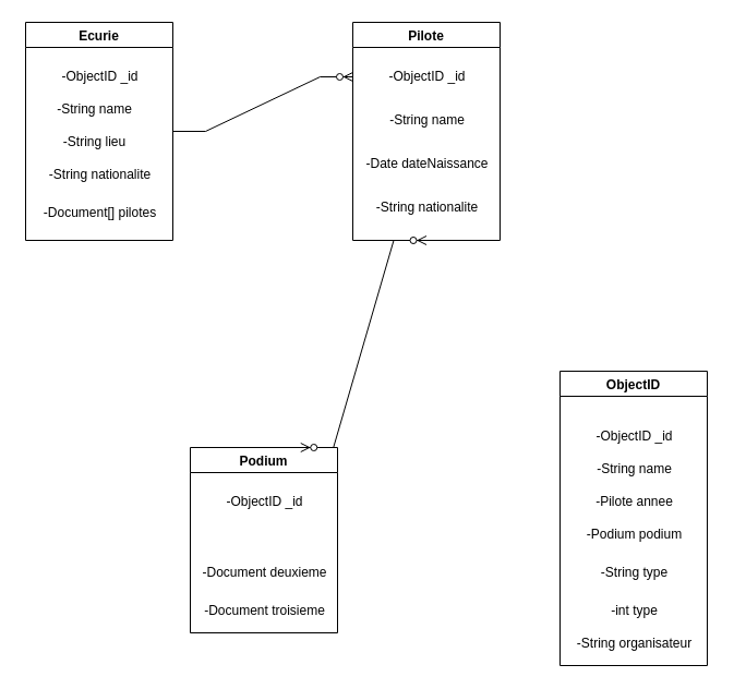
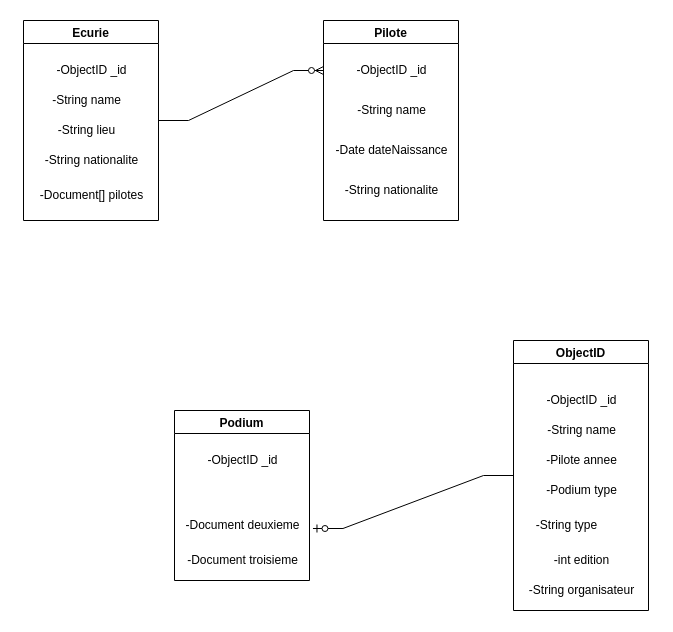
  <mxCell id="0" />
  <mxCell id="1" parent="0" />
  <mxCell id="2" value="Pilote" style="swimlane;" vertex="1" parent="1"><mxGeometry x="323" y="20" width="135" height="200" as="geometry" /></mxCell>
  <mxCell id="3" value="-String name" style="text;html=1;align=center;verticalAlign=middle;resizable=0;points=[];autosize=1;strokeColor=none;fillColor=none;" vertex="1" parent="2"><mxGeometry x="22.5" y="80" width="90" height="20" as="geometry" /></mxCell>
  <mxCell id="4" value="-Date dateNaissance" style="text;html=1;align=center;verticalAlign=middle;resizable=0;points=[];autosize=1;strokeColor=none;fillColor=none;" vertex="1" parent="2"><mxGeometry x="-2.5" y="120" width="140" height="20" as="geometry" /></mxCell>
  <mxCell id="5" value="-String nationalite" style="text;html=1;align=center;verticalAlign=middle;resizable=0;points=[];autosize=1;strokeColor=none;fillColor=none;" vertex="1" parent="2"><mxGeometry x="2.5" y="160" width="130" height="20" as="geometry" /></mxCell>
  <mxCell id="6" value="-ObjectID _id" style="text;html=1;align=center;verticalAlign=middle;resizable=0;points=[];autosize=1;strokeColor=none;fillColor=none;" vertex="1" parent="2"><mxGeometry x="17.5" y="40" width="100" height="20" as="geometry" /></mxCell>
  <mxCell id="7" value="ObjectID" style="swimlane;" vertex="1" parent="1"><mxGeometry x="513" y="340" width="135" height="270" as="geometry" /></mxCell>
  <mxCell id="8" value="-String name" style="text;html=1;align=center;verticalAlign=middle;resizable=0;points=[];autosize=1;strokeColor=none;fillColor=none;" vertex="1" parent="7"><mxGeometry x="22.5" y="80" width="90" height="20" as="geometry" /></mxCell>
  <mxCell id="9" value="-Pilote annee" style="text;html=1;align=center;verticalAlign=middle;resizable=0;points=[];autosize=1;strokeColor=none;fillColor=none;" vertex="1" parent="7"><mxGeometry x="12.5" y="110" width="110" height="20" as="geometry" /></mxCell>
- <mxCell id="10" value="-Podium podium" style="text;html=1;align=center;verticalAlign=middle;resizable=0;points=[];autosize=1;strokeColor=none;fillColor=none;" vertex="1" parent="7"><mxGeometry x="12.5" y="140" width="110" height="20" as="geometry" /></mxCell>
- <mxCell id="11" value="-int type" style="text;html=1;align=center;verticalAlign=middle;resizable=0;points=[];autosize=1;strokeColor=none;fillColor=none;" vertex="1" parent="7"><mxGeometry x="27.5" y="210" width="80" height="20" as="geometry" /></mxCell>
+ <mxCell id="10" value="-Podium type" style="text;html=1;align=center;verticalAlign=middle;resizable=0;points=[];autosize=1;strokeColor=none;fillColor=none;" vertex="1" parent="7"><mxGeometry x="12.5" y="140" width="110" height="20" as="geometry" /></mxCell>
+ <mxCell id="11" value="-int edition" style="text;html=1;align=center;verticalAlign=middle;resizable=0;points=[];autosize=1;strokeColor=none;fillColor=none;" vertex="1" parent="7"><mxGeometry x="27.5" y="210" width="80" height="20" as="geometry" /></mxCell>
  <mxCell id="12" value="-String organisateur" style="text;html=1;align=center;verticalAlign=middle;resizable=0;points=[];autosize=1;strokeColor=none;fillColor=none;" vertex="1" parent="7"><mxGeometry x="-2.5" y="240" width="140" height="20" as="geometry" /></mxCell>
- <mxCell id="13" value="-String type" style="text;html=1;align=center;verticalAlign=middle;resizable=0;points=[];autosize=1;strokeColor=none;fillColor=none;" vertex="1" parent="7"><mxGeometry x="22.5" y="175" width="90" height="20" as="geometry" /></mxCell>
+ <mxCell id="13" value="-String type" style="text;html=1;align=center;verticalAlign=middle;resizable=0;points=[];autosize=1;strokeColor=none;fillColor=none;" vertex="1" parent="7"><mxGeometry x="7.5" y="175" width="90" height="20" as="geometry" /></mxCell>
  <mxCell id="14" value="-ObjectID _id" style="text;html=1;align=center;verticalAlign=middle;resizable=0;points=[];autosize=1;strokeColor=none;fillColor=none;" vertex="1" parent="7"><mxGeometry x="17.5" y="50" width="100" height="20" as="geometry" /></mxCell>
  <mxCell id="15" value="Ecurie" style="swimlane;" vertex="1" parent="1"><mxGeometry x="23" y="20" width="135" height="200" as="geometry" /></mxCell>
  <mxCell id="16" value="-String name" style="text;html=1;align=center;verticalAlign=middle;resizable=0;points=[];autosize=1;strokeColor=none;fillColor=none;" vertex="1" parent="15"><mxGeometry x="17.5" y="70" width="90" height="20" as="geometry" /></mxCell>
  <mxCell id="17" value="-String lieu" style="text;html=1;align=center;verticalAlign=middle;resizable=0;points=[];autosize=1;strokeColor=none;fillColor=none;" vertex="1" parent="15"><mxGeometry x="22.5" y="100" width="80" height="20" as="geometry" /></mxCell>
  <mxCell id="18" value="-Document[] pilotes" style="text;html=1;align=center;verticalAlign=middle;resizable=0;points=[];autosize=1;strokeColor=none;fillColor=none;" vertex="1" parent="15"><mxGeometry x="-2.5" y="164.5" width="140" height="20" as="geometry" /></mxCell>
  <mxCell id="19" value="-String nationalite" style="text;html=1;align=center;verticalAlign=middle;resizable=0;points=[];autosize=1;strokeColor=none;fillColor=none;" vertex="1" parent="15"><mxGeometry x="2.5" y="130" width="130" height="20" as="geometry" /></mxCell>
  <mxCell id="20" value="-ObjectID _id" style="text;html=1;align=center;verticalAlign=middle;resizable=0;points=[];autosize=1;strokeColor=none;fillColor=none;" vertex="1" parent="15"><mxGeometry x="17.5" y="40" width="100" height="20" as="geometry" /></mxCell>
  <mxCell id="21" value="Podium" style="swimlane;" vertex="1" parent="1"><mxGeometry x="174" y="410" width="135" height="170" as="geometry" /></mxCell>
  <mxCell id="22" value="-Document deuxieme" style="text;html=1;align=center;verticalAlign=middle;resizable=0;points=[];autosize=1;strokeColor=none;fillColor=none;" vertex="1" parent="21"><mxGeometry x="-2.5" y="105" width="140" height="20" as="geometry" /></mxCell>
  <mxCell id="23" value="-Document troisieme" style="text;html=1;align=center;verticalAlign=middle;resizable=0;points=[];autosize=1;strokeColor=none;fillColor=none;" vertex="1" parent="21"><mxGeometry x="-2.5" y="140" width="140" height="20" as="geometry" /></mxCell>
  <mxCell id="24" value="-ObjectID _id" style="text;html=1;align=center;verticalAlign=middle;resizable=0;points=[];autosize=1;strokeColor=none;fillColor=none;" vertex="1" parent="21"><mxGeometry x="17.5" y="40" width="100" height="20" as="geometry" /></mxCell>
  <mxCell id="25" value="" style="edgeStyle=entityRelationEdgeStyle;fontSize=12;html=1;endArrow=ERzeroToMany;endFill=1;rounded=0;entryX=0;entryY=0.25;entryDx=0;entryDy=0;exitX=1;exitY=0.5;exitDx=0;exitDy=0;" edge="1" parent="1" source="15" target="2"><mxGeometry width="100" height="100" relative="1" as="geometry"><mxPoint x="158" y="525" as="sourcePoint" /><mxPoint x="258" y="425" as="targetPoint" /></mxGeometry></mxCell>
- <mxCell id="26" value="" style="edgeStyle=entityRelationEdgeStyle;fontSize=12;html=1;endArrow=ERzeroToMany;endFill=1;startArrow=ERzeroToMany;rounded=0;entryX=0.5;entryY=1;entryDx=0;entryDy=0;exitX=0.75;exitY=0;exitDx=0;exitDy=0;" edge="1" parent="1" source="21" target="2"><mxGeometry width="100" height="100" relative="1" as="geometry"><mxPoint x="323" y="370" as="sourcePoint" /><mxPoint x="423" y="270" as="targetPoint" /></mxGeometry></mxCell>
+ <mxCell id="27" value="" style="edgeStyle=entityRelationEdgeStyle;fontSize=12;html=1;endArrow=ERzeroToOne;endFill=1;rounded=0;entryX=1.007;entryY=0.65;entryDx=0;entryDy=0;entryPerimeter=0;exitX=0;exitY=0.5;exitDx=0;exitDy=0;" edge="1" parent="1" source="7" target="22"><mxGeometry width="100" height="100" relative="1" as="geometry"><mxPoint x="323" y="370" as="sourcePoint" /><mxPoint x="453" y="460" as="targetPoint" /></mxGeometry></mxCell>
